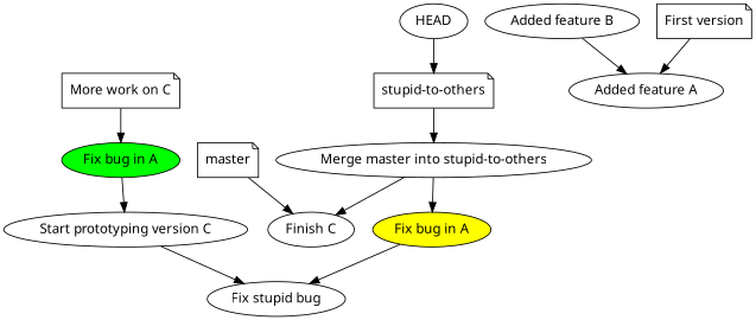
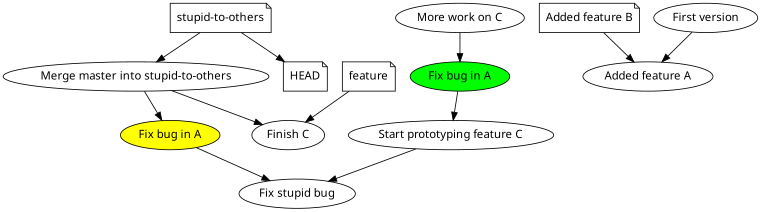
  digraph {
    fontname="Noto Sans"
    node [fontname="Noto Sans"]
    edge [fontname="Noto Sans"]
    n1 [label="stupid-to-others" shape=note]
    n2 [label="Merge master into stupid-to-others"]
    "Finish C"
    n4 [fillcolor=yellow label="Fix bug in A" style=filled]
-   master [shape=note]
-   HEAD [shape=ellipse]
+   master [shape=note label=feature]
+   HEAD [shape=note]
    n7 [fillcolor=green label="Fix bug in A" style=filled]
-   "Start prototyping feature C" [label="Start prototyping version C"]
+   "Start prototyping feature C"
    "Fix stupid bug"
-   "More work on C" [shape=note]
-   "Added feature B"
+   "More work on C"
+   "Added feature B" [shape=note]
    "Added feature A"
-   "First version" [shape=note]
+   "First version"
    n1 -> n2
    n2 -> "Finish C"
    n2 -> n4
    n4 -> "Fix stupid bug"
    master -> "Finish C"
-   HEAD -> n1
+   n1 -> HEAD
    n7 -> "Start prototyping feature C"
    "Start prototyping feature C" -> "Fix stupid bug"
    "More work on C" -> n7
    "Added feature B" -> "Added feature A"
    "First version" -> "Added feature A"
  }
